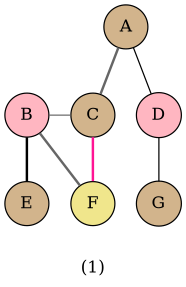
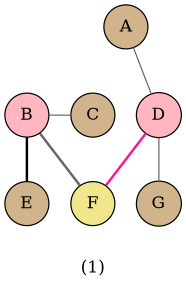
  graph {
    label="(1)"
    node [fillcolor=tan shape=circle style=filled]
    edge [color=gray40 style=bold]
    B [fillcolor=lightpink]
    C
    D [fillcolor=lightpink]
    E
    F [fillcolor=khaki]
    G
    A
    subgraph sub_1 {
      rank=same
      B
      C
      D
    }
    B -- C [style=solid]
    B -- E [color=black]
-   C -- F [color=deeppink]
-   D -- G [color=black style=solid]
+   D -- F [color=deeppink]
+   D -- G [style=solid]
    F -- B
-   A -- C
-   A -- D [color=black style=solid]
+   A -- D [style=solid]
  }
